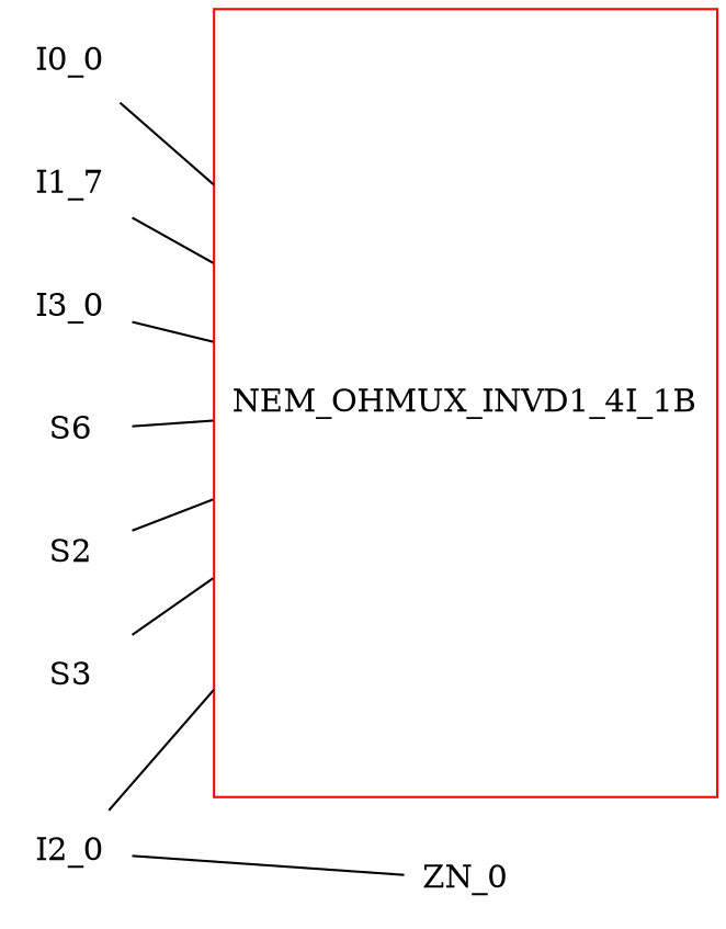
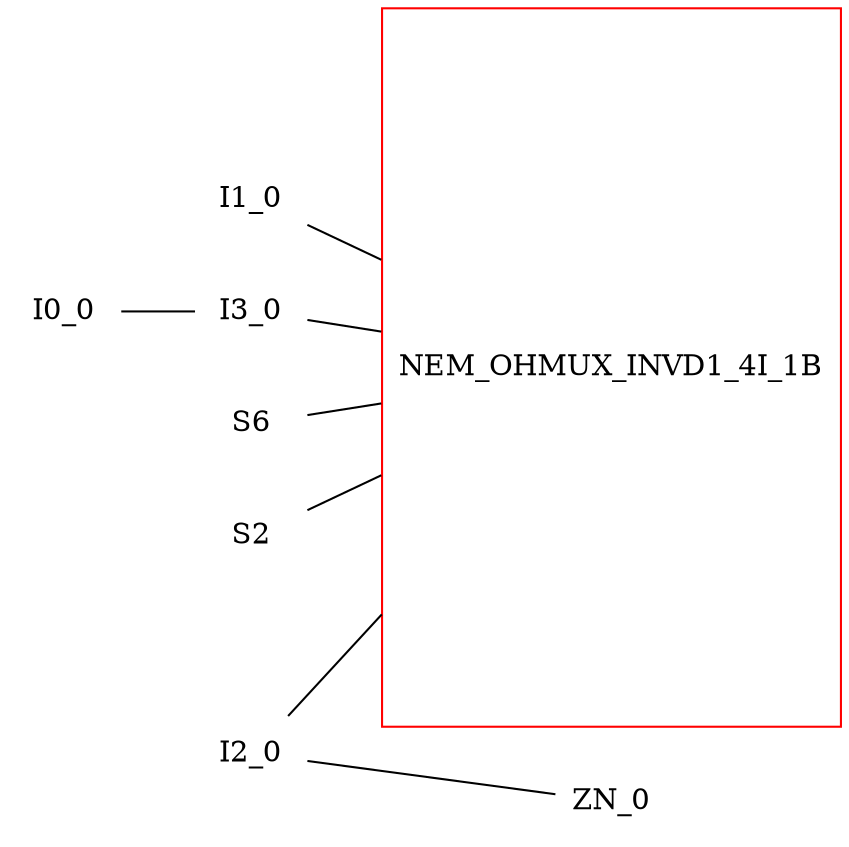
  graph {
    rankdir=LR
    node [color=red shape=none]
    n1 [height=4.8 label=NEM_OHMUX_INVD1_4I_1B rankdir=TB shape=box]
    ZN_0 [color=darkorange]
    I0_0
-   I1_0 [color=darkorange label=I1_7]
+   I1_0 [color=darkorange]
    I2_0 [color=purple]
    I3_0
    n7 [color=purple label=S6]
    S2
-   S3 [color=darkorange]
-   I0_0 -- n1
+   I0_0 -- I3_0
    I1_0 -- n1
    I2_0 -- n1
    I2_0 -- ZN_0
    I3_0 -- n1
    n7 -- n1
    S2 -- n1
-   S3 -- n1
  }
